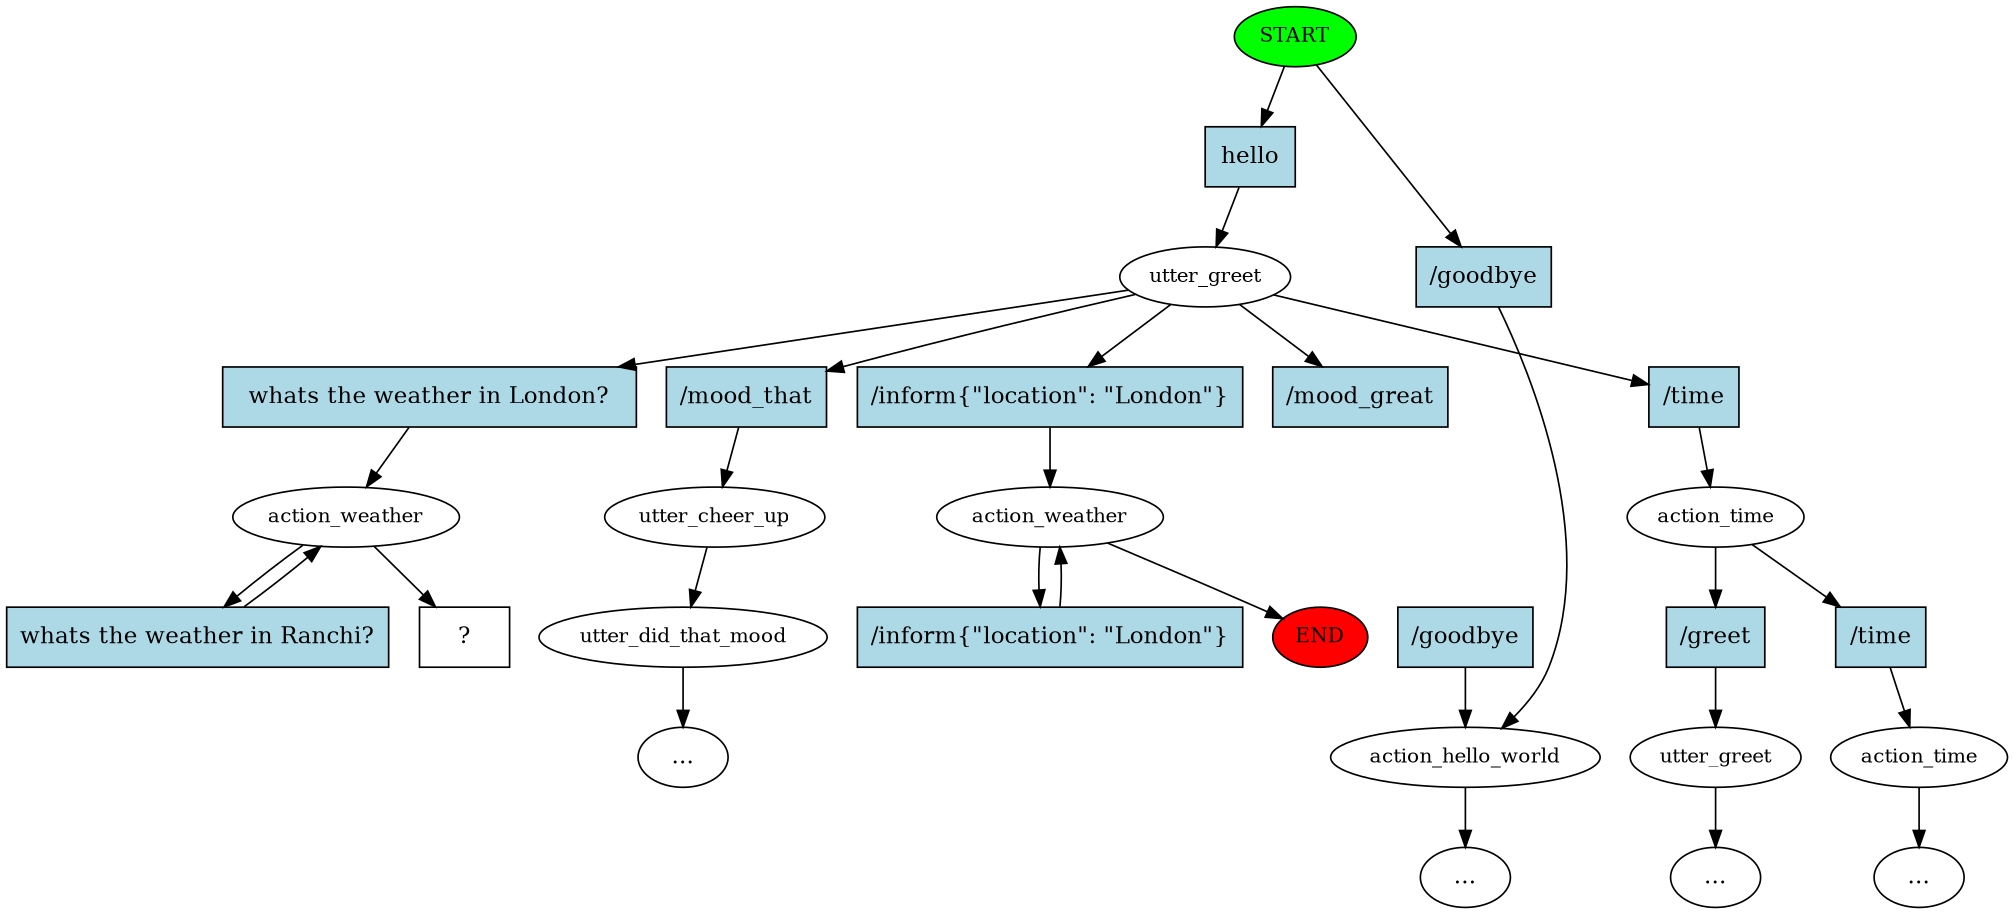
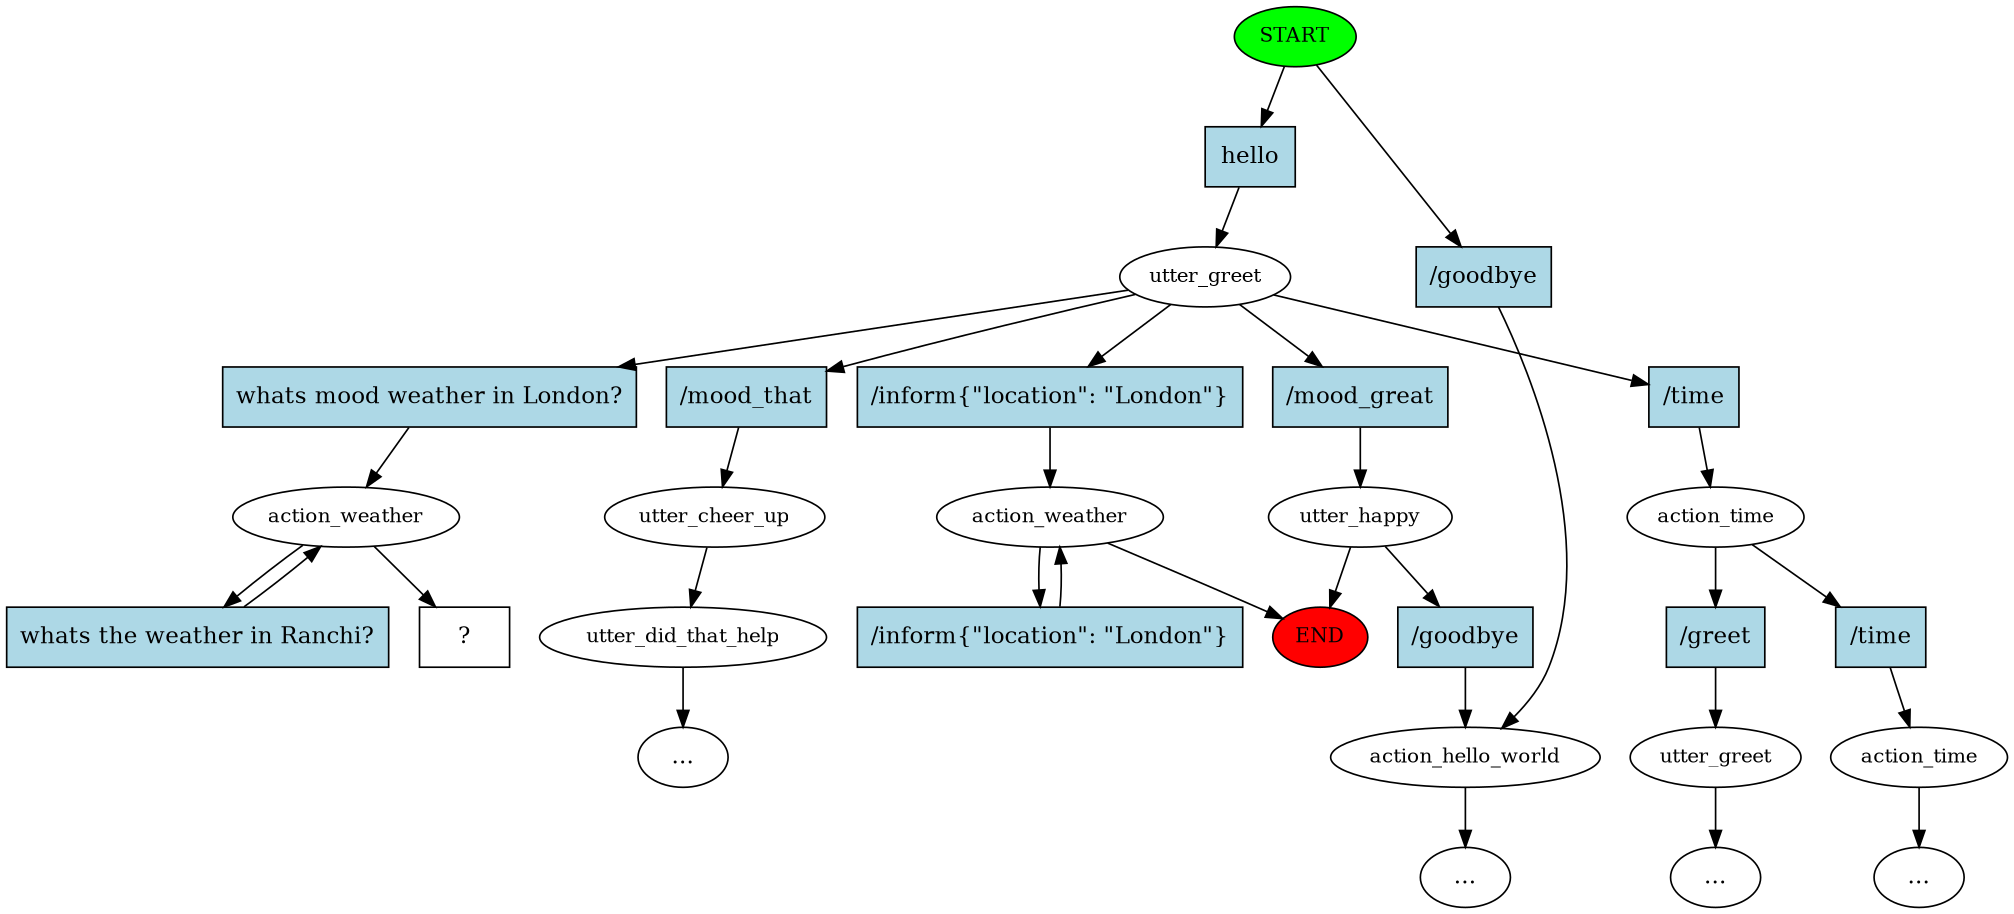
  digraph {
    n1 [fillcolor=green fontsize=12 label=START style=filled]
    n2 [fillcolor=lightblue label=hello shape=rect style=filled]
    n3 [fillcolor=lightblue label="/goodbye" shape=rect style=filled]
    n4 [fontsize=12 label=utter_greet]
    n5 [fontsize=12 label=action_hello_world]
    n6 [fillcolor=red fontsize=12 label=END style=filled]
    n7 [fillcolor=lightblue label="/inform{\"location\": \"London\"}" shape=rect style=filled]
    n8 [fillcolor=lightblue label="/mood_great" shape=rect style=filled]
    n9 [fillcolor=lightblue label="/mood_that" shape=rect style=filled]
    n10 [fillcolor=lightblue label="/time" shape=rect style=filled]
-   n11 [fillcolor=lightblue label="whats the weather in London?" shape=rect style=filled]
+   n11 [fillcolor=lightblue label="whats mood weather in London?" shape=rect style=filled]
    n12 [fontsize=12 label=action_weather]
+   n13 [fontsize=12 label=utter_happy]
    n14 [fontsize=12 label=utter_cheer_up]
    n15 [fontsize=12 label=action_time]
    n16 [fontsize=12 label=action_weather]
    n17 [fillcolor=lightblue label="/inform{\"location\": \"London\"}" shape=rect style=filled]
    n18 [fillcolor=lightblue label="/goodbye" shape=rect style=filled]
-   n19 [fontsize=12 label=utter_did_that_mood]
+   n19 [fontsize=12 label=utter_did_that_help]
    n20 [label="..."]
    n21 [label="..."]
    n22 [fillcolor=lightblue label="/greet" shape=rect style=filled]
    n23 [fillcolor=lightblue label="/time" shape=rect style=filled]
    n24 [fontsize=12 label=utter_greet]
    n25 [fontsize=12 label=action_time]
    n26 [label="..."]
    n27 [label="..."]
    n28 [label="  ?  " shape=rect]
    n29 [fillcolor=lightblue label="whats the weather in Ranchi?" shape=rect style=filled]
    n1 -> n2
    n1 -> n3
    n2 -> n4
    n3 -> n5
    n4 -> n7
    n4 -> n8
    n4 -> n9
    n4 -> n10
    n4 -> n11
    n5 -> n21
    n7 -> n12
+   n8 -> n13
    n9 -> n14
    n10 -> n15
    n11 -> n16
    n12 -> n6
    n12 -> n17
+   n13 -> n6
+   n13 -> n18
    n14 -> n19
    n15 -> n22
    n15 -> n23
    n16 -> n28
    n16 -> n29
    n17 -> n12
    n18 -> n5
    n19 -> n20
    n22 -> n24
    n23 -> n25
    n24 -> n26
    n25 -> n27
    n29 -> n16
  }
